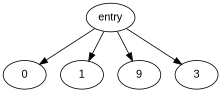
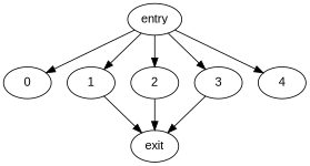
  digraph {
    fontname="Liberation Sans"
    node [Processor=1 Weight=3 fontname="Liberation Sans"]
    edge [Weight=2 fontname="Liberation Sans"]
    entry [Start=0]
    0 [Processor=2 Start=4 Weight=1]
    1 [Processor=2 Start=5 Weight=2]
-   2 [Processor=3 Start=6 label=9]
+   2 [Processor=3 Start=6]
    3 [Start=3 Weight=4]
+   4 [Start=7 Weight=5]
+   exit [Start=12 Weight=5]
    entry -> 0 [Weight=1]
    entry -> 1
    entry -> 2 [Weight=3]
    entry -> 3 [Weight=4]
+   entry -> 4 [Weight=5]
+   1 -> exit
+   2 -> exit [Weight=3]
+   3 -> exit [Weight=4]
  }
